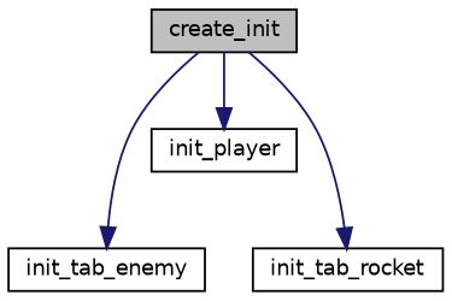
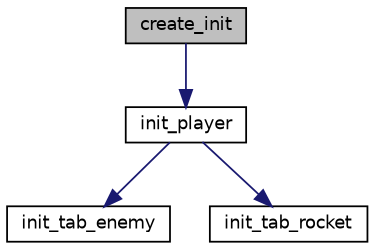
  digraph {
    rankdir=TB
    node [color=black fillcolor=white fontname=Helvetica fontsize=10 shape=record style=filled]
    edge [color=midnightblue fontname=Helvetica fontsize=10 labelfontname=Helvetica labelfontsize=10 style=solid]
    n1 [fillcolor=grey75 fontcolor=black height=0.2 label=create_init width=0.4]
    n2 [height=0.2 label=init_player width=0.4]
    n3 [height=0.2 label=init_tab_enemy width=0.4]
    n4 [height=0.2 label=init_tab_rocket width=0.4]
    n1 -> n2
-   n1 -> n3
-   n1 -> n4
+   n2 -> n3
+   n2 -> n4
  }
